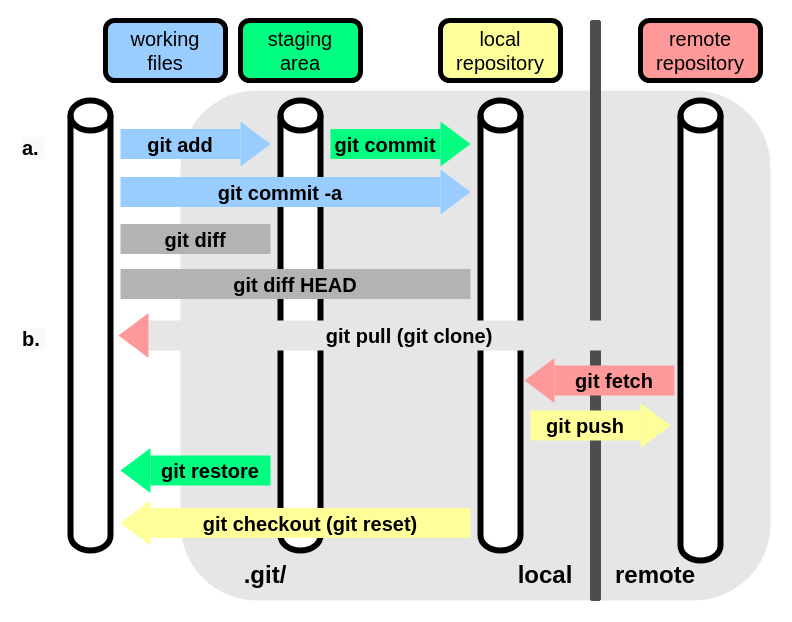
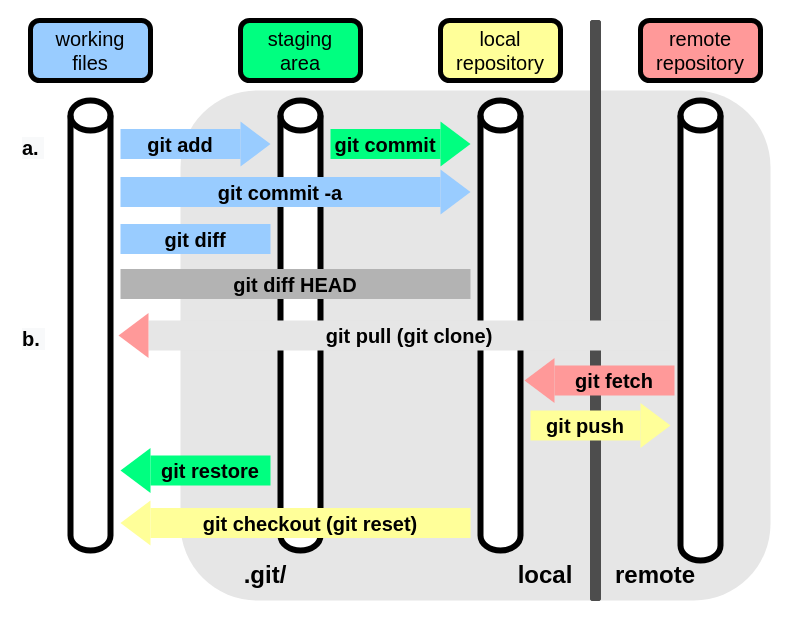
  <mxCell id="0" />
  <mxCell id="1" parent="0" />
  <mxCell id="2" value="" style="rounded=1;whiteSpace=wrap;html=1;strokeColor=none;fillColor=#E6E6E6;" parent="1" vertex="1"><mxGeometry x="180" y="90" width="590" height="510" as="geometry" /></mxCell>
  <mxCell id="3" value="" style="rounded=1;whiteSpace=wrap;html=1;fillColor=#4D4D4D;strokeColor=#4D4D4D;" vertex="1" parent="1"><mxGeometry x="590" width="10" height="580" as="geometry" y="20" /></mxCell>
  <mxCell id="4" value="&lt;b&gt;&lt;font style=&quot;font-size: 24px&quot;&gt;.git/&lt;/font&gt;&lt;/b&gt;" style="rounded=1;whiteSpace=wrap;html=1;strokeWidth=5;strokeColor=none;fillColor=none;" parent="1" vertex="1"><mxGeometry x="230" y="555" width="70" height="40" as="geometry" /></mxCell>
  <mxCell id="5" value="" style="group" parent="1" vertex="1" connectable="0"><mxGeometry x="300" y="75" width="140" height="45" as="geometry" /></mxCell>
  <mxCell id="6" value="" style="group" parent="5" vertex="1" connectable="0"><mxGeometry x="60" y="46" width="110" height="45" as="geometry" /></mxCell>
  <mxCell id="7" value="&lt;b style=&quot;font-family: &amp;#34;helvetica&amp;#34; ; font-size: 20px&quot;&gt;git commit&lt;/b&gt;" style="rounded=0;whiteSpace=wrap;html=1;fillColor=#00FF80;strokeColor=none;" parent="6" vertex="1"><mxGeometry x="-30" y="7.5" width="110" height="30" as="geometry" /></mxCell>
  <mxCell id="8" value="" style="triangle;whiteSpace=wrap;html=1;fillColor=#00FF80;strokeColor=none;" parent="6" vertex="1"><mxGeometry x="80" width="30" height="45" as="geometry" /></mxCell>
  <mxCell id="9" value="&lt;span style=&quot;font-size: 20px&quot;&gt;staging&lt;br&gt;area&lt;/span&gt;" style="rounded=1;whiteSpace=wrap;html=1;strokeWidth=5;fillColor=#00FF80;" parent="1" vertex="1"><mxGeometry x="240" width="120" height="60" as="geometry" y="20" /></mxCell>
  <mxCell id="10" value="&lt;span style=&quot;font-size: 20px&quot;&gt;local repository&lt;/span&gt;" style="rounded=1;whiteSpace=wrap;html=1;strokeWidth=5;fillColor=#FFFF99;" parent="1" vertex="1"><mxGeometry x="440" width="120" height="60" as="geometry" y="20" /></mxCell>
  <mxCell id="11" value="&lt;span style=&quot;font-size: 20px&quot;&gt;remote repository&lt;/span&gt;" style="rounded=1;whiteSpace=wrap;html=1;strokeWidth=5;fillColor=#FF9999;" parent="1" vertex="1"><mxGeometry x="640" width="120" height="60" as="geometry" y="20" /></mxCell>
  <mxCell id="12" value="" style="shape=cylinder3;whiteSpace=wrap;html=1;boundedLbl=1;backgroundOutline=1;size=15;rounded=0;strokeWidth=6;" parent="1" vertex="1"><mxGeometry x="680" y="100" width="40" height="460" as="geometry" /></mxCell>
  <mxCell id="13" value="" style="shape=cylinder3;whiteSpace=wrap;html=1;boundedLbl=1;backgroundOutline=1;size=15;rounded=0;strokeWidth=6;" parent="1" vertex="1"><mxGeometry x="480" y="100" width="40" height="450" as="geometry" /></mxCell>
  <mxCell id="14" value="" style="shape=cylinder3;whiteSpace=wrap;html=1;boundedLbl=1;backgroundOutline=1;size=15;rounded=0;strokeWidth=6;" parent="1" vertex="1"><mxGeometry x="280" y="100" width="40" height="450" as="geometry" /></mxCell>
  <mxCell id="15" value="" style="group" parent="1" vertex="1" connectable="0"><mxGeometry x="160" y="121" width="110" height="45" as="geometry" /></mxCell>
  <mxCell id="16" value="&lt;b style=&quot;font-family: &amp;#34;helvetica&amp;#34; ; font-size: 20px&quot;&gt;git add&lt;/b&gt;" style="rounded=0;whiteSpace=wrap;html=1;fillColor=#99CCFF;strokeColor=none;" parent="15" vertex="1"><mxGeometry x="-40" y="7.5" width="120" height="30" as="geometry" /></mxCell>
  <mxCell id="17" value="" style="triangle;whiteSpace=wrap;html=1;fillColor=#99CCFF;strokeColor=none;" parent="15" vertex="1"><mxGeometry x="80" width="30" height="45" as="geometry" /></mxCell>
  <mxCell id="18" value="" style="group" parent="1" vertex="1" connectable="0"><mxGeometry x="360" y="171" width="110" height="45" as="geometry" /></mxCell>
  <mxCell id="19" value="" style="group" parent="18" vertex="1" connectable="0"><mxGeometry x="-240" width="350" height="45" as="geometry" /></mxCell>
  <mxCell id="20" value="&lt;b style=&quot;font-family: &amp;#34;helvetica&amp;#34; ; font-size: 20px&quot;&gt;git commit -a&lt;/b&gt;" style="rounded=0;whiteSpace=wrap;html=1;fillColor=#99CCFF;strokeColor=none;" parent="19" vertex="1"><mxGeometry y="5.5" width="320" height="30" as="geometry" /></mxCell>
  <mxCell id="21" value="&lt;span style=&quot;color: rgba(0 , 0 , 0 , 0) ; font-family: monospace ; font-size: 0px&quot;&gt;%3CmxGraphModel%3E%3Croot%3E%3CmxCell%20id%3D%220%22%2F%3E%3CmxCell%20id%3D%221%22%20parent%3D%220%22%2F%3E%3CmxCell%20id%3D%222%22%20value%3D%22%22%20style%3D%22group%22%20vertex%3D%221%22%20connectable%3D%220%22%20parent%3D%221%22%3E%3CmxGeometry%20x%3D%22500%22%20y%3D%22170%22%20width%3D%22110%22%20height%3D%2245%22%20as%3D%22geometry%22%2F%3E%3C%2FmxCell%3E%3CmxCell%20id%3D%223%22%20value%3D%22%22%20style%3D%22rounded%3D0%3BwhiteSpace%3Dwrap%3Bhtml%3D1%3BfillColor%3D%23dae8fc%3BstrokeColor%3Dnone%3B%22%20vertex%3D%221%22%20parent%3D%222%22%3E%3CmxGeometry%20x%3D%22-240%22%20y%3D%227.5%22%20width%3D%22320%22%20height%3D%2230%22%20as%3D%22geometry%22%2F%3E%3C%2FmxCell%3E%3CmxCell%20id%3D%224%22%20value%3D%22%22%20style%3D%22triangle%3BwhiteSpace%3Dwrap%3Bhtml%3D1%3BfillColor%3D%23dae8fc%3BstrokeColor%3Dnone%3B%22%20vertex%3D%221%22%20parent%3D%222%22%3E%3CmxGeometry%20x%3D%2280%22%20width%3D%2230%22%20height%3D%2245%22%20as%3D%22geometry%22%2F%3E%3C%2FmxCell%3E%3C%2Froot%3E%3C%2FmxGraphModel%3E&lt;/span&gt;" style="triangle;whiteSpace=wrap;html=1;fillColor=#99CCFF;strokeColor=none;" parent="19" vertex="1"><mxGeometry x="320" y="-2" width="30" height="45" as="geometry" /></mxCell>
- <mxCell id="22" value="&lt;b style=&quot;font-family: &amp;#34;helvetica&amp;#34; ; font-size: 20px&quot;&gt;git diff&lt;/b&gt;" style="rounded=0;whiteSpace=wrap;html=1;fillColor=#B3B3B3;strokeColor=none;" parent="1" vertex="1"><mxGeometry x="120" y="223.5" width="150" height="30" as="geometry" /></mxCell>
+ <mxCell id="22" value="&lt;b style=&quot;font-family: &amp;#34;helvetica&amp;#34; ; font-size: 20px&quot;&gt;git diff&lt;/b&gt;" style="rounded=0;whiteSpace=wrap;html=1;fillColor=#99ccff;strokeColor=none;" parent="1" vertex="1"><mxGeometry x="120" y="223.5" width="150" height="30" as="geometry" /></mxCell>
  <mxCell id="23" value="" style="shape=cylinder3;whiteSpace=wrap;html=1;boundedLbl=1;backgroundOutline=1;size=15;rounded=0;strokeWidth=6;" parent="1" vertex="1"><mxGeometry x="70" y="100" width="40" height="450" as="geometry" /></mxCell>
- <mxCell id="24" value="&lt;font style=&quot;font-size: 20px&quot;&gt;working &lt;br&gt;files&lt;/font&gt;" style="rounded=1;whiteSpace=wrap;html=1;strokeWidth=5;fillColor=#99CCFF;" parent="1" vertex="1"><mxGeometry x="105" y="20" width="120" height="60" as="geometry" /></mxCell>
+ <mxCell id="24" value="&lt;font style=&quot;font-size: 20px&quot;&gt;working &lt;br&gt;files&lt;/font&gt;" style="rounded=1;whiteSpace=wrap;html=1;strokeWidth=5;fillColor=#99CCFF;" parent="1" vertex="1"><mxGeometry x="30" width="120" height="60" as="geometry" y="20" /></mxCell>
  <mxCell id="25" value="&lt;b style=&quot;font-family: &amp;#34;helvetica&amp;#34; ; font-size: 20px&quot;&gt;git diff HEAD&lt;/b&gt;" style="rounded=0;whiteSpace=wrap;html=1;fillColor=#B3B3B3;strokeColor=none;" parent="1" vertex="1"><mxGeometry x="120" y="268.5" width="350" height="30" as="geometry" /></mxCell>
  <mxCell id="26" style="edgeStyle=orthogonalEdgeStyle;rounded=0;orthogonalLoop=1;jettySize=auto;html=1;exitX=0.5;exitY=1;exitDx=0;exitDy=0;exitPerimeter=0;strokeColor=#D5E8D4;strokeWidth=2;" parent="1" source="23" target="23" edge="1"><mxGeometry relative="1" as="geometry" /></mxCell>
  <mxCell id="27" value="&lt;b style=&quot;color: rgb(0 , 0 , 0) ; font-style: normal ; letter-spacing: normal ; text-align: center ; text-indent: 0px ; text-transform: none ; word-spacing: 0px ; background-color: rgb(248 , 249 , 250) ; font-family: &amp;#34;helvetica&amp;#34; ; font-size: 20px&quot;&gt;a.&amp;nbsp;&lt;br&gt;&lt;/b&gt;" style="text;whiteSpace=wrap;html=1;" parent="1" vertex="1"><mxGeometry x="20" y="128.5" width="20" height="30" as="geometry" /></mxCell>
  <mxCell id="28" value="&lt;b style=&quot;color: rgb(0 , 0 , 0) ; font-style: normal ; letter-spacing: normal ; text-align: center ; text-indent: 0px ; text-transform: none ; word-spacing: 0px ; background-color: rgb(248 , 249 , 250) ; font-family: &amp;#34;helvetica&amp;#34; ; font-size: 20px&quot;&gt;b.&amp;nbsp;&lt;br&gt;&lt;/b&gt;" style="text;whiteSpace=wrap;html=1;" parent="1" vertex="1"><mxGeometry x="20" y="320" width="20" height="30" as="geometry" /></mxCell>
  <mxCell id="29" value="&lt;b style=&quot;font-family: &amp;#34;helvetica&amp;#34; ; font-size: 20px&quot;&gt;git pull (git clone)&lt;/b&gt;" style="rounded=0;whiteSpace=wrap;html=1;fillColor=#e6e6e6;strokeColor=none;" vertex="1" parent="1"><mxGeometry x="148" y="320" width="522" height="30" as="geometry" /></mxCell>
  <mxCell id="30" value="&lt;span style=&quot;color: rgba(0 , 0 , 0 , 0) ; font-family: monospace ; font-size: 0px&quot;&gt;%3CmxGraphModel%3E%3Croot%3E%3CmxCell%20id%3D%220%22%2F%3E%3CmxCell%20id%3D%221%22%20parent%3D%220%22%2F%3E%3CmxCell%20id%3D%222%22%20value%3D%22%22%20style%3D%22group%22%20vertex%3D%221%22%20connectable%3D%220%22%20parent%3D%221%22%3E%3CmxGeometry%20x%3D%22500%22%20y%3D%22170%22%20width%3D%22110%22%20height%3D%2245%22%20as%3D%22geometry%22%2F%3E%3C%2FmxCell%3E%3CmxCell%20id%3D%223%22%20value%3D%22%22%20style%3D%22rounded%3D0%3BwhiteSpace%3Dwrap%3Bhtml%3D1%3BfillColor%3D%23dae8fc%3BstrokeColor%3Dnone%3B%22%20vertex%3D%221%22%20parent%3D%222%22%3E%3CmxGeometry%20x%3D%22-240%22%20y%3D%227.5%22%20width%3D%22320%22%20height%3D%2230%22%20as%3D%22geometry%22%2F%3E%3C%2FmxCell%3E%3CmxCell%20id%3D%224%22%20value%3D%22%22%20style%3D%22triangle%3BwhiteSpace%3Dwrap%3Bhtml%3D1%3BfillColor%3D%23dae8fc%3BstrokeColor%3Dnone%3B%22%20vertex%3D%221%22%20parent%3D%222%22%3E%3CmxGeometry%20x%3D%2280%22%20width%3D%2230%22%20height%3D%2245%22%20as%3D%22geometry%22%2F%3E%3C%2FmxCell%3E%3C%2Froot%3E%3C%2FmxGraphModel%3E&lt;/span&gt;" style="triangle;whiteSpace=wrap;html=1;fillColor=#FF9999;direction=west;strokeColor=none;" vertex="1" parent="1"><mxGeometry x="118" y="312.5" width="30" height="45" as="geometry" /></mxCell>
  <mxCell id="31" value="&lt;b style=&quot;font-family: &amp;#34;helvetica&amp;#34; ; font-size: 20px&quot;&gt;git fetch&lt;/b&gt;" style="rounded=0;whiteSpace=wrap;html=1;fillColor=#FF9999;strokeColor=none;" vertex="1" parent="1"><mxGeometry x="554" y="365" width="120" height="30" as="geometry" /></mxCell>
  <mxCell id="32" value="&lt;span style=&quot;color: rgba(0 , 0 , 0 , 0) ; font-family: monospace ; font-size: 0px&quot;&gt;%3CmxGraphModel%3E%3Croot%3E%3CmxCell%20id%3D%220%22%2F%3E%3CmxCell%20id%3D%221%22%20parent%3D%220%22%2F%3E%3CmxCell%20id%3D%222%22%20value%3D%22%22%20style%3D%22group%22%20vertex%3D%221%22%20connectable%3D%220%22%20parent%3D%221%22%3E%3CmxGeometry%20x%3D%22500%22%20y%3D%22170%22%20width%3D%22110%22%20height%3D%2245%22%20as%3D%22geometry%22%2F%3E%3C%2FmxCell%3E%3CmxCell%20id%3D%223%22%20value%3D%22%22%20style%3D%22rounded%3D0%3BwhiteSpace%3Dwrap%3Bhtml%3D1%3BfillColor%3D%23dae8fc%3BstrokeColor%3Dnone%3B%22%20vertex%3D%221%22%20parent%3D%222%22%3E%3CmxGeometry%20x%3D%22-240%22%20y%3D%227.5%22%20width%3D%22320%22%20height%3D%2230%22%20as%3D%22geometry%22%2F%3E%3C%2FmxCell%3E%3CmxCell%20id%3D%224%22%20value%3D%22%22%20style%3D%22triangle%3BwhiteSpace%3Dwrap%3Bhtml%3D1%3BfillColor%3D%23dae8fc%3BstrokeColor%3Dnone%3B%22%20vertex%3D%221%22%20parent%3D%222%22%3E%3CmxGeometry%20x%3D%2280%22%20width%3D%2230%22%20height%3D%2245%22%20as%3D%22geometry%22%2F%3E%3C%2FmxCell%3E%3C%2Froot%3E%3C%2FmxGraphModel%3E&lt;/span&gt;" style="triangle;whiteSpace=wrap;html=1;fillColor=#FF9999;direction=west;strokeColor=none;" vertex="1" parent="1"><mxGeometry x="524" y="357.5" width="30" height="45" as="geometry" /></mxCell>
  <mxCell id="33" value="&lt;b style=&quot;font-family: &amp;#34;helvetica&amp;#34; ; font-size: 20px&quot;&gt;git push&lt;/b&gt;" style="rounded=0;whiteSpace=wrap;html=1;fillColor=#FFFF99;strokeColor=none;" vertex="1" parent="1"><mxGeometry x="530" y="410" width="110" height="30" as="geometry" /></mxCell>
  <mxCell id="34" value="" style="triangle;whiteSpace=wrap;html=1;fillColor=#FFFF99;strokeColor=none;" vertex="1" parent="1"><mxGeometry x="640" y="402.5" width="30" height="45" as="geometry" /></mxCell>
  <mxCell id="35" value="&lt;b style=&quot;font-family: &amp;#34;helvetica&amp;#34; ; font-size: 20px&quot;&gt;git restore&lt;/b&gt;" style="rounded=0;whiteSpace=wrap;html=1;fillColor=#00FF80;strokeColor=none;" vertex="1" parent="1"><mxGeometry x="150" y="455" width="120" height="30" as="geometry" /></mxCell>
  <mxCell id="36" value="&lt;span style=&quot;color: rgba(0 , 0 , 0 , 0) ; font-family: monospace ; font-size: 0px&quot;&gt;%3CmxGraphModel%3E%3Croot%3E%3CmxCell%20id%3D%220%22%2F%3E%3CmxCell%20id%3D%221%22%20parent%3D%220%22%2F%3E%3CmxCell%20id%3D%222%22%20value%3D%22%22%20style%3D%22group%22%20vertex%3D%221%22%20connectable%3D%220%22%20parent%3D%221%22%3E%3CmxGeometry%20x%3D%22500%22%20y%3D%22170%22%20width%3D%22110%22%20height%3D%2245%22%20as%3D%22geometry%22%2F%3E%3C%2FmxCell%3E%3CmxCell%20id%3D%223%22%20value%3D%22%22%20style%3D%22rounded%3D0%3BwhiteSpace%3Dwrap%3Bhtml%3D1%3BfillColor%3D%23dae8fc%3BstrokeColor%3Dnone%3B%22%20vertex%3D%221%22%20parent%3D%222%22%3E%3CmxGeometry%20x%3D%22-240%22%20y%3D%227.5%22%20width%3D%22320%22%20height%3D%2230%22%20as%3D%22geometry%22%2F%3E%3C%2FmxCell%3E%3CmxCell%20id%3D%224%22%20value%3D%22%22%20style%3D%22triangle%3BwhiteSpace%3Dwrap%3Bhtml%3D1%3BfillColor%3D%23dae8fc%3BstrokeColor%3Dnone%3B%22%20vertex%3D%221%22%20parent%3D%222%22%3E%3CmxGeometry%20x%3D%2280%22%20width%3D%2230%22%20height%3D%2245%22%20as%3D%22geometry%22%2F%3E%3C%2FmxCell%3E%3C%2Froot%3E%3C%2FmxGraphModel%3E&lt;/span&gt;" style="triangle;whiteSpace=wrap;html=1;fillColor=#00FF80;direction=west;strokeColor=none;" vertex="1" parent="1"><mxGeometry x="120" y="447.5" width="30" height="45" as="geometry" /></mxCell>
  <mxCell id="37" value="&lt;b style=&quot;font-family: &amp;#34;helvetica&amp;#34; ; font-size: 20px&quot;&gt;git checkout (git reset)&lt;/b&gt;" style="rounded=0;whiteSpace=wrap;html=1;fillColor=#FFFF99;strokeColor=none;" vertex="1" parent="1"><mxGeometry x="150" y="507.5" width="320" height="30" as="geometry" /></mxCell>
  <mxCell id="38" value="&lt;span style=&quot;color: rgba(0 , 0 , 0 , 0) ; font-family: monospace ; font-size: 0px&quot;&gt;%3CmxGraphModel%3E%3Croot%3E%3CmxCell%20id%3D%220%22%2F%3E%3CmxCell%20id%3D%221%22%20parent%3D%220%22%2F%3E%3CmxCell%20id%3D%222%22%20value%3D%22%22%20style%3D%22group%22%20vertex%3D%221%22%20connectable%3D%220%22%20parent%3D%221%22%3E%3CmxGeometry%20x%3D%22500%22%20y%3D%22170%22%20width%3D%22110%22%20height%3D%2245%22%20as%3D%22geometry%22%2F%3E%3C%2FmxCell%3E%3CmxCell%20id%3D%223%22%20value%3D%22%22%20style%3D%22rounded%3D0%3BwhiteSpace%3Dwrap%3Bhtml%3D1%3BfillColor%3D%23dae8fc%3BstrokeColor%3Dnone%3B%22%20vertex%3D%221%22%20parent%3D%222%22%3E%3CmxGeometry%20x%3D%22-240%22%20y%3D%227.5%22%20width%3D%22320%22%20height%3D%2230%22%20as%3D%22geometry%22%2F%3E%3C%2FmxCell%3E%3CmxCell%20id%3D%224%22%20value%3D%22%22%20style%3D%22triangle%3BwhiteSpace%3Dwrap%3Bhtml%3D1%3BfillColor%3D%23dae8fc%3BstrokeColor%3Dnone%3B%22%20vertex%3D%221%22%20parent%3D%222%22%3E%3CmxGeometry%20x%3D%2280%22%20width%3D%2230%22%20height%3D%2245%22%20as%3D%22geometry%22%2F%3E%3C%2FmxCell%3E%3C%2Froot%3E%3C%2FmxGraphModel%3E&lt;/span&gt;" style="triangle;whiteSpace=wrap;html=1;fillColor=#FFFF99;direction=west;strokeColor=none;" vertex="1" parent="1"><mxGeometry x="120" y="500" width="30" height="45" as="geometry" /></mxCell>
  <mxCell id="39" value="&lt;b&gt;&lt;font style=&quot;font-size: 24px&quot;&gt;local&lt;/font&gt;&lt;/b&gt;" style="rounded=1;whiteSpace=wrap;html=1;strokeWidth=5;strokeColor=none;fillColor=none;" vertex="1" parent="1"><mxGeometry x="510" y="555" width="70" height="40" as="geometry" /></mxCell>
  <mxCell id="40" value="&lt;b&gt;&lt;font style=&quot;font-size: 24px&quot;&gt;remote&lt;/font&gt;&lt;/b&gt;" style="rounded=1;whiteSpace=wrap;html=1;strokeWidth=5;strokeColor=none;fillColor=none;" vertex="1" parent="1"><mxGeometry x="620" y="550" width="70" height="50" as="geometry" /></mxCell>
